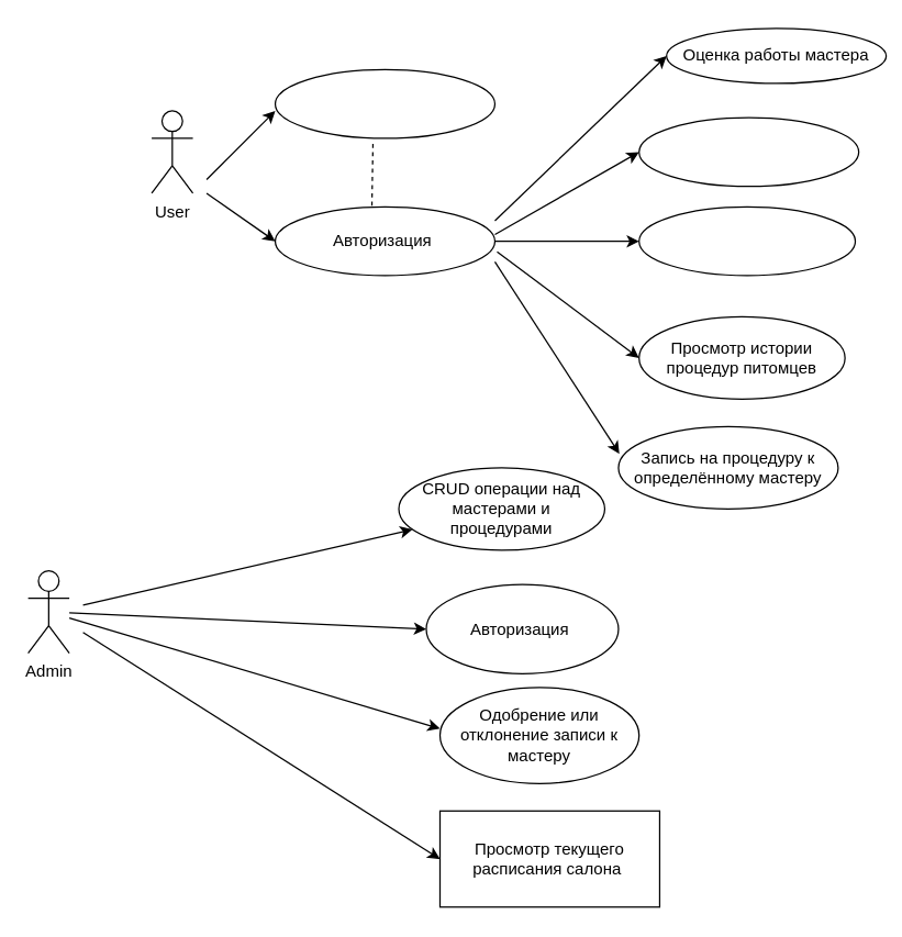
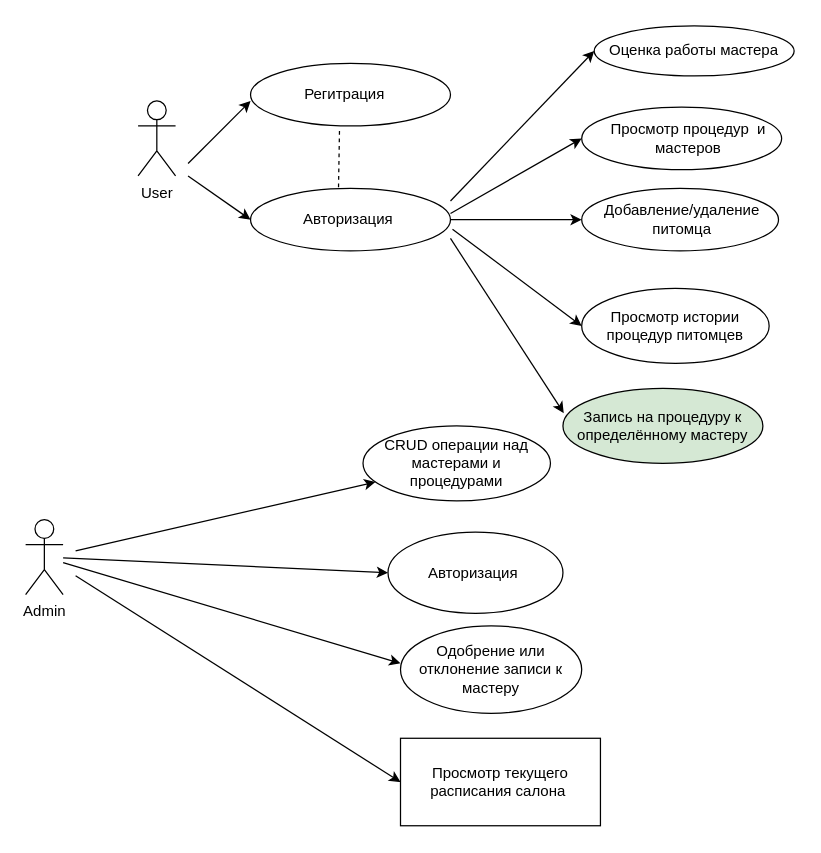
  <mxCell id="0" />
  <mxCell id="1" parent="0" />
  <mxCell id="2" value="User&lt;br&gt;" style="shape=umlActor;verticalLabelPosition=bottom;verticalAlign=top;html=1;outlineConnect=0;" parent="1" vertex="1"><mxGeometry x="110" y="80" width="30" height="60" as="geometry" /></mxCell>
  <mxCell id="3" value="" style="endArrow=classic;html=1;rounded=0;" parent="1" edge="1"><mxGeometry width="50" height="50" relative="1" as="geometry"><mxPoint x="150" y="130" as="sourcePoint" /><mxPoint x="200" y="80" as="targetPoint" /></mxGeometry></mxCell>
  <mxCell id="4" value="" style="ellipse;whiteSpace=wrap;html=1;" parent="1" vertex="1"><mxGeometry x="200" y="50" width="160" height="50" as="geometry" /></mxCell>
+ <mxCell id="5" value="Регитрация" style="text;html=1;align=center;verticalAlign=middle;resizable=0;points=[];autosize=1;strokeColor=none;fillColor=none;" parent="1" vertex="1"><mxGeometry x="230" y="60" width="90" height="30" as="geometry" /></mxCell>
  <mxCell id="6" value="" style="ellipse;whiteSpace=wrap;html=1;" parent="1" vertex="1"><mxGeometry x="465" y="150" width="157.5" height="50" as="geometry" /></mxCell>
+ <mxCell id="7" value="Добавление/удаление &lt;br&gt;питомца" style="text;html=1;align=center;verticalAlign=middle;resizable=0;points=[];autosize=1;strokeColor=none;fillColor=none;" parent="1" vertex="1"><mxGeometry x="470" y="155" width="150" height="40" as="geometry" /></mxCell>
  <mxCell id="8" value="" style="endArrow=classic;html=1;rounded=0;entryX=0;entryY=0.5;entryDx=0;entryDy=0;" parent="1" target="17" edge="1"><mxGeometry width="50" height="50" relative="1" as="geometry"><mxPoint x="150" y="140" as="sourcePoint" /><mxPoint x="270" y="110" as="targetPoint" /></mxGeometry></mxCell>
  <mxCell id="9" value="" style="ellipse;whiteSpace=wrap;html=1;" parent="1" vertex="1"><mxGeometry x="465" y="85" width="160" height="50" as="geometry" /></mxCell>
- <mxCell id="11" value="Запись на процедуру к определённому мастеру" style="ellipse;whiteSpace=wrap;html=1;" parent="1" vertex="1"><mxGeometry x="450" y="310" width="160" height="60" as="geometry" /></mxCell>
+ <mxCell id="10" value="Просмотр процедур&amp;nbsp; и &lt;br&gt;мастеров" style="text;html=1;align=center;verticalAlign=middle;resizable=0;points=[];autosize=1;strokeColor=none;fillColor=none;" parent="1" vertex="1"><mxGeometry x="475" y="90" width="150" height="40" as="geometry" /></mxCell>
+ <mxCell id="11" value="Запись на процедуру к определённому мастеру" style="ellipse;whiteSpace=wrap;html=1;fillColor=#d5e8d4;" parent="1" vertex="1"><mxGeometry x="450" y="310" width="160" height="60" as="geometry" /></mxCell>
  <mxCell id="12" value="Просмотр истории процедур питомцев" style="ellipse;whiteSpace=wrap;html=1;" parent="1" vertex="1"><mxGeometry x="465" y="230" width="150" height="60" as="geometry" /></mxCell>
- <mxCell id="13" value="Оценка работы мастера" style="ellipse;whiteSpace=wrap;html=1;" parent="1" vertex="1"><mxGeometry x="485" y="20" width="160" height="40" as="geometry" /></mxCell>
+ <mxCell id="13" value="Оценка работы мастера" style="ellipse;whiteSpace=wrap;html=1;" parent="1" vertex="1"><mxGeometry x="475" y="20" width="160" height="40" as="geometry" /></mxCell>
  <mxCell id="14" value="CRUD операции над мастерами и процедурами" style="ellipse;whiteSpace=wrap;html=1;" parent="1" vertex="1"><mxGeometry x="290" y="340" width="150" height="60" as="geometry" /></mxCell>
  <mxCell id="15" value="Одобрение или отклонение записи к мастеру" style="ellipse;whiteSpace=wrap;html=1;" parent="1" vertex="1"><mxGeometry x="320" y="500" width="145" height="70" as="geometry" /></mxCell>
  <mxCell id="16" value="Admin&lt;br&gt;" style="shape=umlActor;verticalLabelPosition=bottom;verticalAlign=top;html=1;outlineConnect=0;" parent="1" vertex="1"><mxGeometry x="20" y="415" width="30" height="60" as="geometry" /></mxCell>
  <mxCell id="17" value="Авторизация&amp;nbsp;" style="ellipse;whiteSpace=wrap;html=1;" parent="1" vertex="1"><mxGeometry x="200" y="150" width="160" height="50" as="geometry" /></mxCell>
  <mxCell id="18" value="" style="endArrow=classic;html=1;rounded=0;entryX=0;entryY=0.5;entryDx=0;entryDy=0;" parent="1" target="9" edge="1"><mxGeometry width="50" height="50" relative="1" as="geometry"><mxPoint x="360" y="170" as="sourcePoint" /><mxPoint x="460" y="150" as="targetPoint" /></mxGeometry></mxCell>
  <mxCell id="19" value="" style="endArrow=classic;html=1;rounded=0;entryX=0.004;entryY=0.33;entryDx=0;entryDy=0;entryPerimeter=0;" parent="1" target="11" edge="1"><mxGeometry width="50" height="50" relative="1" as="geometry"><mxPoint x="360" y="190" as="sourcePoint" /><mxPoint x="180" y="180" as="targetPoint" /></mxGeometry></mxCell>
  <mxCell id="20" value="" style="endArrow=classic;html=1;rounded=0;entryX=0;entryY=0.5;entryDx=0;entryDy=0;exitX=1.01;exitY=0.652;exitDx=0;exitDy=0;exitPerimeter=0;" parent="1" source="17" target="12" edge="1"><mxGeometry width="50" height="50" relative="1" as="geometry"><mxPoint x="240" y="280" as="sourcePoint" /><mxPoint x="410" y="200" as="targetPoint" /></mxGeometry></mxCell>
  <mxCell id="21" value="" style="endArrow=classic;html=1;rounded=0;entryX=0;entryY=0.5;entryDx=0;entryDy=0;" parent="1" target="13" edge="1"><mxGeometry width="50" height="50" relative="1" as="geometry"><mxPoint x="360" y="160" as="sourcePoint" /><mxPoint x="410" y="250" as="targetPoint" /></mxGeometry></mxCell>
  <mxCell id="22" value="Авторизация&amp;nbsp;" style="ellipse;whiteSpace=wrap;html=1;" parent="1" vertex="1"><mxGeometry x="310" y="425" width="140" height="65" as="geometry" /></mxCell>
  <mxCell id="23" value="" style="endArrow=classic;html=1;rounded=0;" parent="1" target="14" edge="1"><mxGeometry width="50" height="50" relative="1" as="geometry"><mxPoint x="60" y="440" as="sourcePoint" /><mxPoint x="410" y="200" as="targetPoint" /></mxGeometry></mxCell>
  <mxCell id="24" value="" style="endArrow=classic;html=1;rounded=0;" parent="1" source="16" edge="1"><mxGeometry width="50" height="50" relative="1" as="geometry"><mxPoint x="360" y="250" as="sourcePoint" /><mxPoint x="320" y="530" as="targetPoint" /></mxGeometry></mxCell>
  <mxCell id="25" value="" style="endArrow=classic;html=1;rounded=0;entryX=0;entryY=0.5;entryDx=0;entryDy=0;" parent="1" source="16" target="22" edge="1"><mxGeometry width="50" height="50" relative="1" as="geometry"><mxPoint x="360" y="250" as="sourcePoint" /><mxPoint x="410" y="200" as="targetPoint" /></mxGeometry></mxCell>
  <mxCell id="26" value="" style="endArrow=classic;html=1;rounded=0;entryX=0;entryY=0.5;entryDx=0;entryDy=0;exitX=1;exitY=0.5;exitDx=0;exitDy=0;" parent="1" source="17" target="6" edge="1"><mxGeometry width="50" height="50" relative="1" as="geometry"><mxPoint x="390" y="220" as="sourcePoint" /><mxPoint x="440" y="170" as="targetPoint" /></mxGeometry></mxCell>
  <mxCell id="27" value="" style="endArrow=none;dashed=1;html=1;rounded=0;entryX=0.445;entryY=1.036;entryDx=0;entryDy=0;entryPerimeter=0;exitX=0.44;exitY=-0.02;exitDx=0;exitDy=0;exitPerimeter=0;" parent="1" source="17" target="4" edge="1"><mxGeometry width="50" height="50" relative="1" as="geometry"><mxPoint x="450" y="220" as="sourcePoint" /><mxPoint x="500" y="170" as="targetPoint" /></mxGeometry></mxCell>
  <mxCell id="28" value="Просмотр текущего расписания салона&amp;nbsp;" style="whiteSpace=wrap;html=1;rounded=0;" parent="1" vertex="1"><mxGeometry x="320" y="590" width="160" height="70" as="geometry" /></mxCell>
  <mxCell id="29" value="" style="endArrow=classic;html=1;rounded=0;entryX=0;entryY=0.5;entryDx=0;entryDy=0;" parent="1" target="28" edge="1"><mxGeometry width="50" height="50" relative="1" as="geometry"><mxPoint x="60" y="460" as="sourcePoint" /><mxPoint x="400" y="430" as="targetPoint" /></mxGeometry></mxCell>
